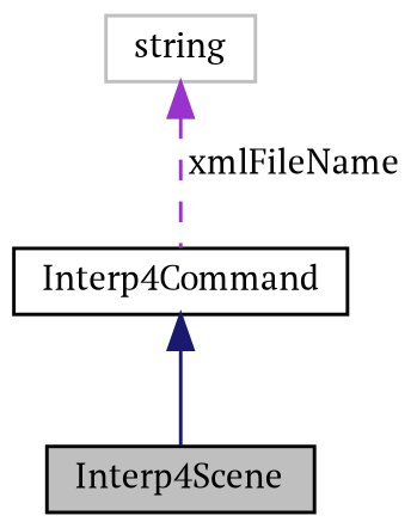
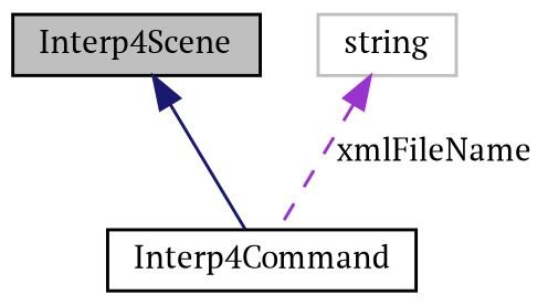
  digraph {
    fontname="PT Serif"
    node [color=black fillcolor=white fontname="PT Serif" fontsize=10 shape=record style=filled]
    edge [dir=back fontname="PT Serif" fontsize=10 labelfontname=Helvetica labelfontsize=10]
    n1 [fillcolor=grey75 fontcolor=black height=0.2 label=Interp4Scene width=0.4]
    n2 [height=0.2 label=Interp4Command width=0.4]
    n3 [color=grey75 height=0.2 label=string width=0.4]
-   n2 -> n1 [color=midnightblue style=solid]
+   n1 -> n2 [color=midnightblue style=solid]
    n3 -> n2 [color=darkorchid3 label=" xmlFileName" style=dashed]
  }
